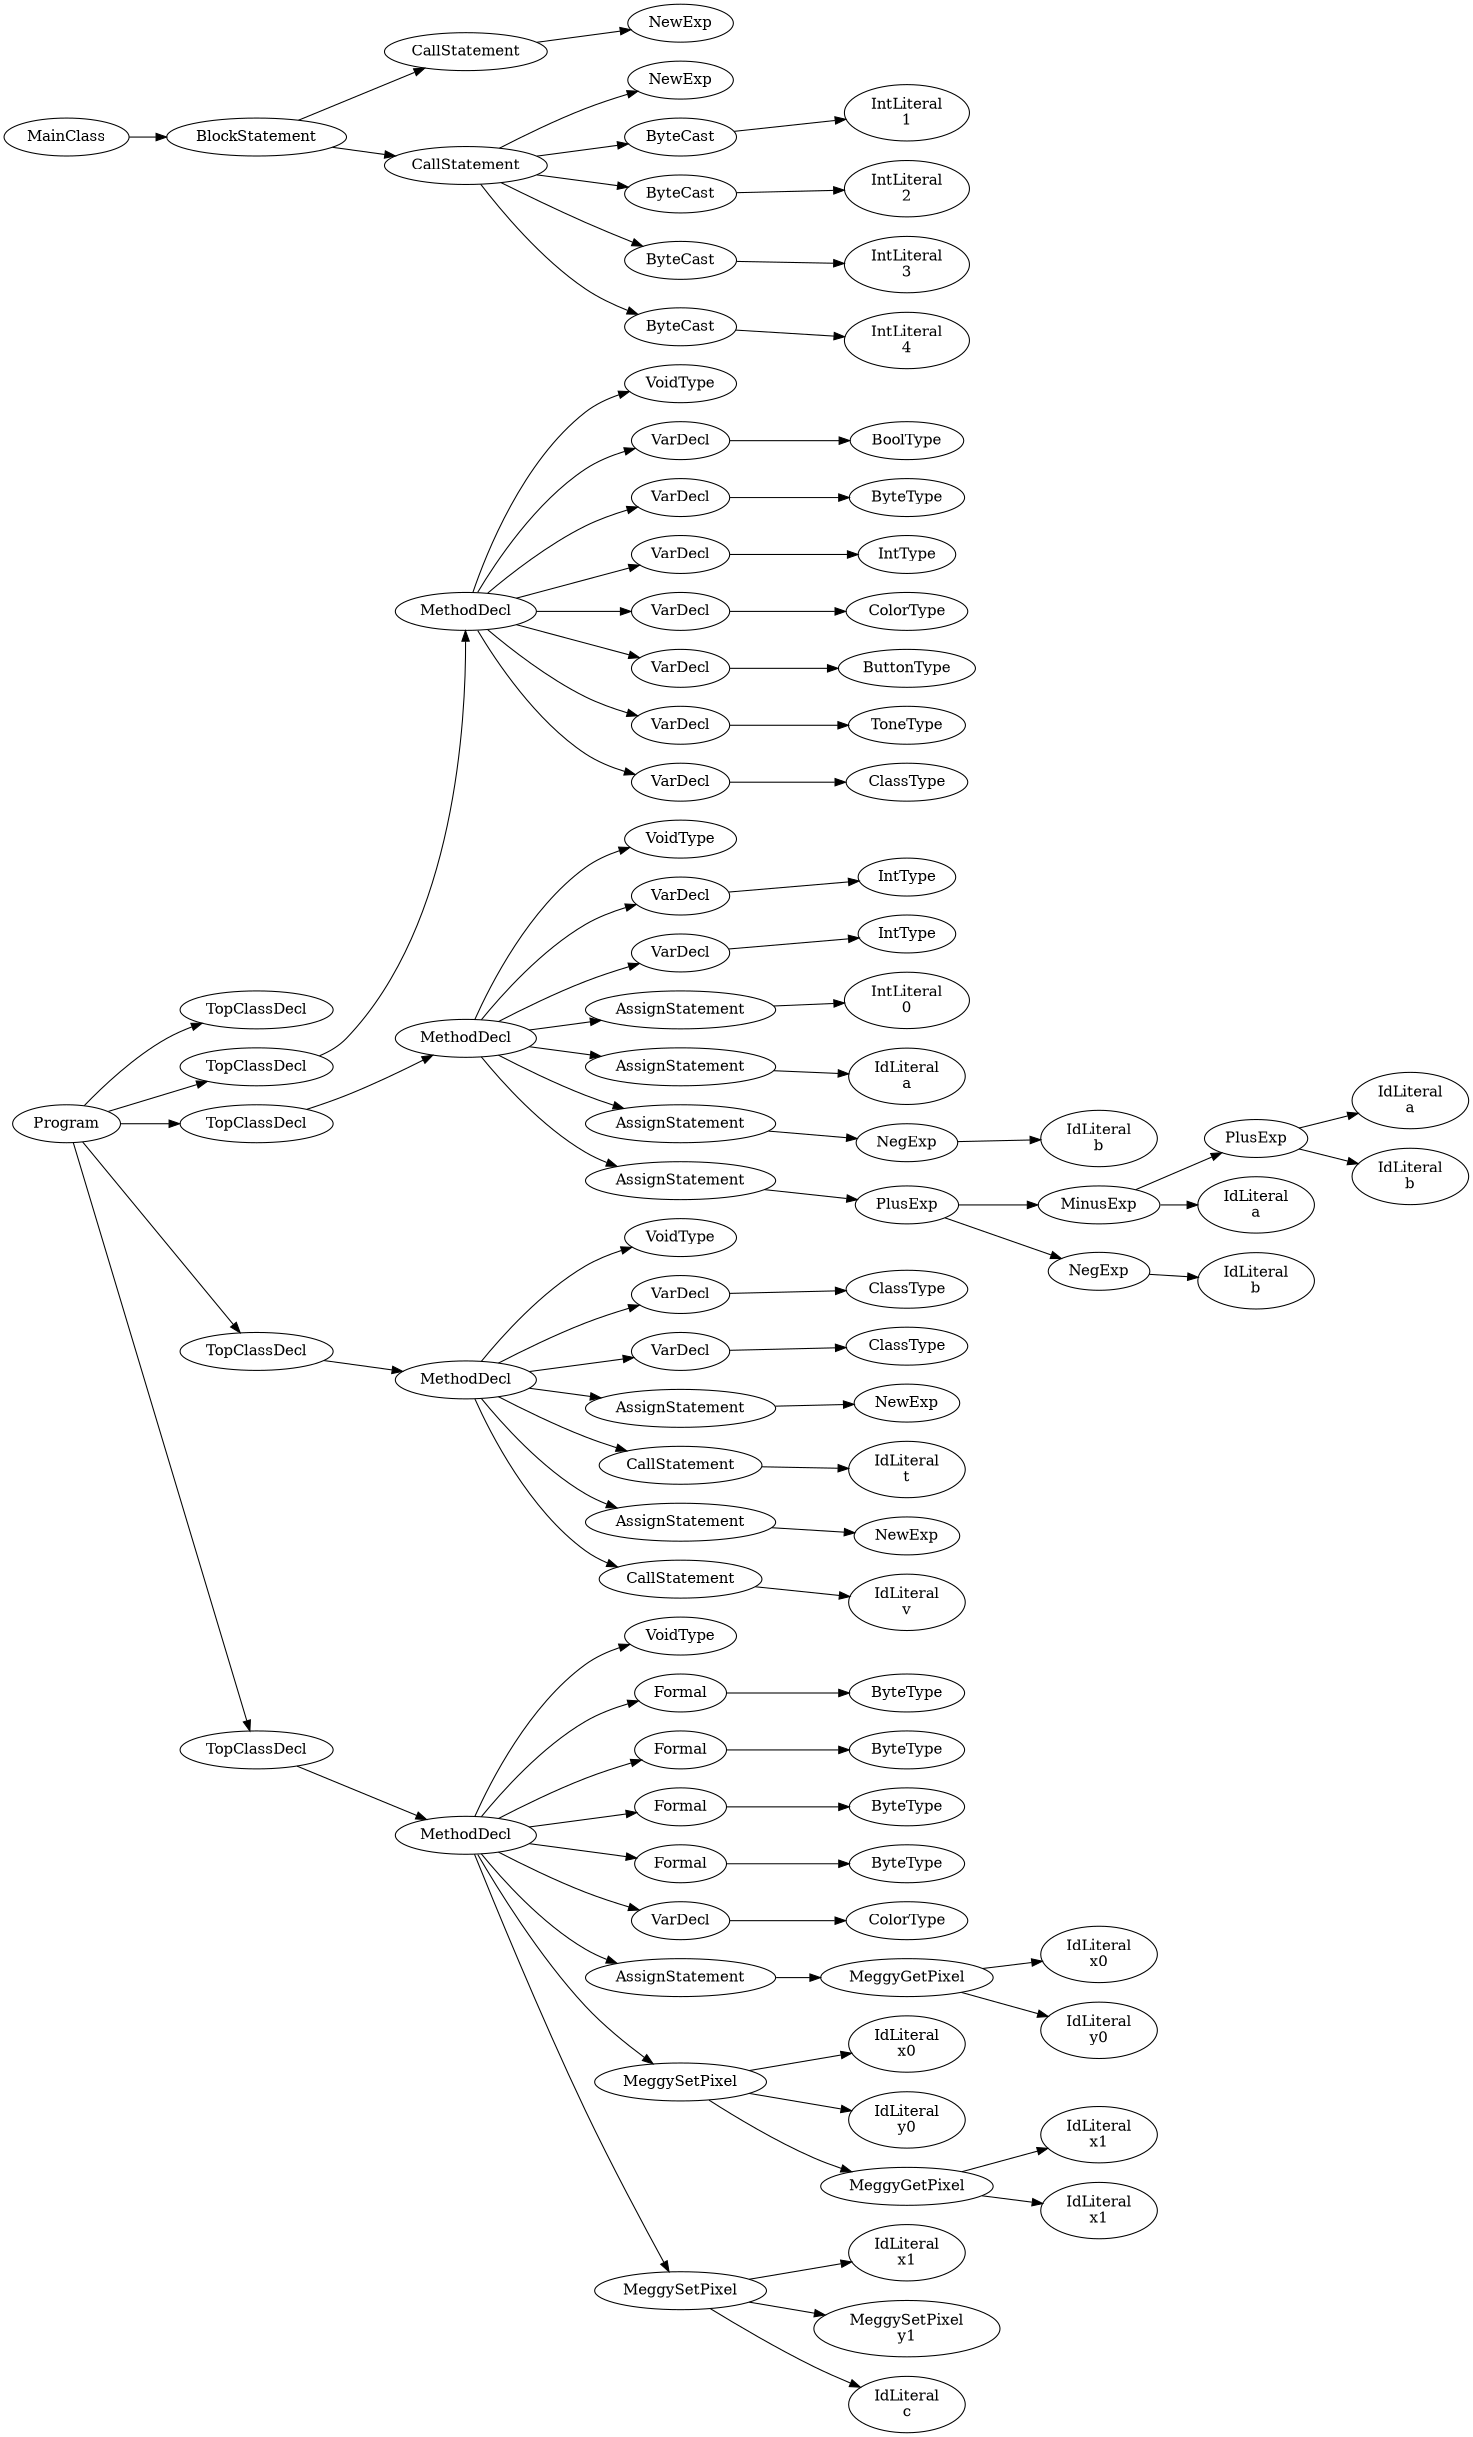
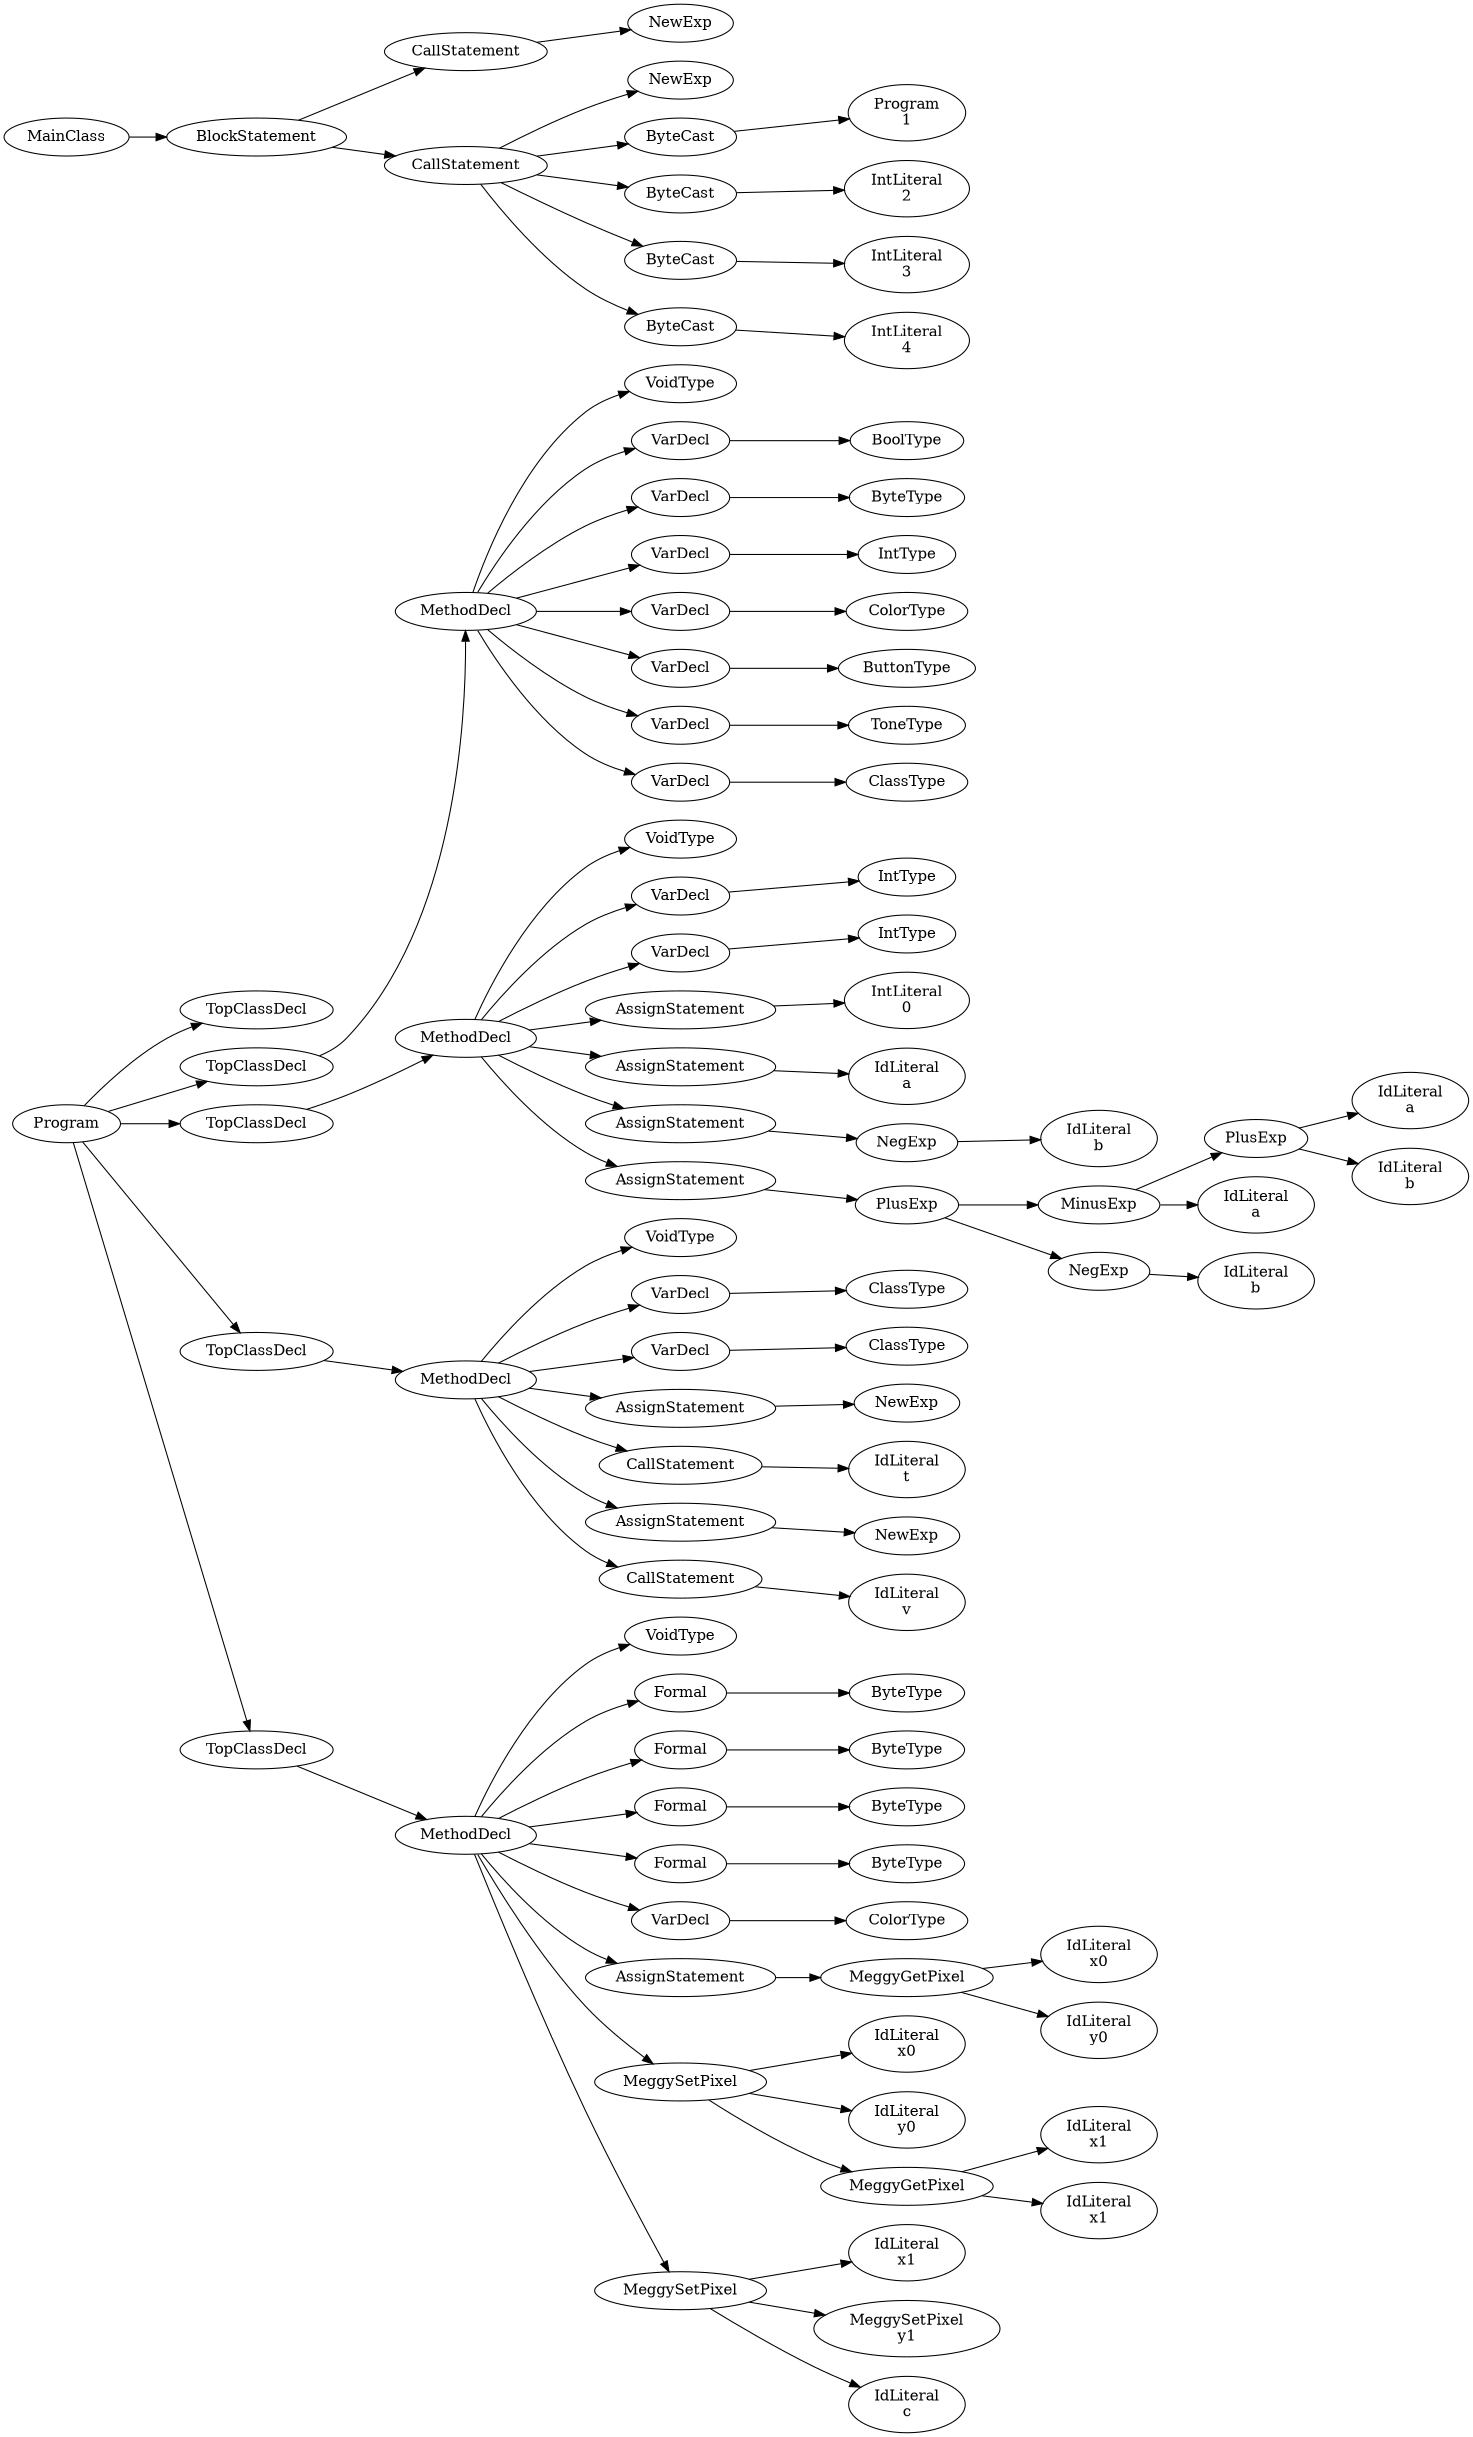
  digraph {
    fontname="DejaVu Serif"
    rankdir=LR
    node [fontname="DejaVu Serif"]
    edge [fontname="DejaVu Serif"]
    n1 [label=Program]
    n2 [label=TopClassDecl]
    n3 [label=TopClassDecl]
    n4 [label=TopClassDecl]
    n5 [label=TopClassDecl]
    n6 [label=TopClassDecl]
    n7 [label=MainClass]
    n8 [label=BlockStatement]
    n9 [label=MethodDecl]
    n10 [label=MethodDecl]
    n11 [label=MethodDecl]
    n12 [label=MethodDecl]
    n13 [label=CallStatement]
    n14 [label=CallStatement]
    n15 [label=NewExp]
    n16 [label=NewExp]
    n17 [label=ByteCast]
    n18 [label=ByteCast]
    n19 [label=ByteCast]
    n20 [label=ByteCast]
-   n21 [label="IntLiteral\n1"]
+   n21 [label="Program\n1"]
    n22 [label="IntLiteral\n2"]
    n23 [label="IntLiteral\n3"]
    n24 [label="IntLiteral\n4"]
    n25 [label=VoidType]
    n26 [label=VarDecl]
    n27 [label=VarDecl]
    n28 [label=VarDecl]
    n29 [label=VarDecl]
    n30 [label=VarDecl]
    n31 [label=VarDecl]
    n32 [label=VarDecl]
    n33 [label=BoolType]
    n34 [label=ByteType]
    n35 [label=IntType]
    n36 [label=ColorType]
    n37 [label=ButtonType]
    n38 [label=ToneType]
    n39 [label=ClassType]
    n40 [label=VoidType]
    n41 [label=VarDecl]
    n42 [label=VarDecl]
    n43 [label=AssignStatement]
    n44 [label=AssignStatement]
    n45 [label=AssignStatement]
    n46 [label=AssignStatement]
    n47 [label=IntType]
    n48 [label=IntType]
    n49 [label="IntLiteral\n0"]
    n50 [label="IdLiteral\na"]
    n51 [label=NegExp]
    n52 [label=PlusExp]
    n53 [label="IdLiteral\nb"]
    n54 [label=MinusExp]
    n55 [label=NegExp]
    n56 [label=PlusExp]
    n57 [label="IdLiteral\na"]
    n58 [label="IdLiteral\nb"]
    n59 [label="IdLiteral\na"]
    n60 [label="IdLiteral\nb"]
    n61 [label=VoidType]
    n62 [label=VarDecl]
    n63 [label=VarDecl]
    n64 [label=AssignStatement]
    n65 [label=CallStatement]
    n66 [label=AssignStatement]
    n67 [label=CallStatement]
    n68 [label=ClassType]
    n69 [label=ClassType]
    n70 [label=NewExp]
    n71 [label="IdLiteral\nt"]
    n72 [label=NewExp]
    n73 [label="IdLiteral\nv"]
    n74 [label=VoidType]
    n75 [label=Formal]
    n76 [label=Formal]
    n77 [label=Formal]
    n78 [label=Formal]
    n79 [label=VarDecl]
    n80 [label=AssignStatement]
    n81 [label=MeggySetPixel]
    n82 [label=MeggySetPixel]
    n83 [label=ByteType]
    n84 [label=ByteType]
    n85 [label=ByteType]
    n86 [label=ByteType]
    n87 [label=ColorType]
    n88 [label=MeggyGetPixel]
    n89 [label="IdLiteral\nx0"]
    n90 [label="IdLiteral\ny0"]
    n91 [label=MeggyGetPixel]
    n92 [label="IdLiteral\nx1"]
    n93 [label="MeggySetPixel\ny1"]
    n94 [label="IdLiteral\nc"]
    n95 [label="IdLiteral\nx0"]
    n96 [label="IdLiteral\ny0"]
    n97 [label="IdLiteral\nx1"]
    n98 [label="IdLiteral\nx1"]
    n1 -> n2
    n1 -> n3
    n1 -> n4
    n1 -> n5
    n1 -> n6
    n3 -> n9
    n4 -> n10
    n5 -> n11
    n6 -> n12
    n7 -> n8
    n8 -> n13
    n8 -> n14
    n9 -> n25
    n9 -> n26
    n9 -> n27
    n9 -> n28
    n9 -> n29
    n9 -> n30
    n9 -> n31
    n9 -> n32
    n10 -> n40
    n10 -> n41
    n10 -> n42
    n10 -> n43
    n10 -> n44
    n10 -> n45
    n10 -> n46
    n11 -> n61
    n11 -> n62
    n11 -> n63
    n11 -> n64
    n11 -> n65
    n11 -> n66
    n11 -> n67
    n12 -> n74
    n12 -> n75
    n12 -> n76
    n12 -> n77
    n12 -> n78
    n12 -> n79
    n12 -> n80
    n12 -> n81
    n12 -> n82
    n13 -> n15
    n14 -> n16
    n14 -> n17
    n14 -> n18
    n14 -> n19
    n14 -> n20
    n17 -> n21
    n18 -> n22
    n19 -> n23
    n20 -> n24
    n26 -> n33
    n27 -> n34
    n28 -> n35
    n29 -> n36
    n30 -> n37
    n31 -> n38
    n32 -> n39
    n41 -> n47
    n42 -> n48
    n43 -> n49
    n44 -> n50
    n45 -> n51
    n46 -> n52
    n51 -> n53
    n52 -> n54
    n52 -> n55
    n54 -> n56
    n54 -> n57
    n55 -> n58
    n56 -> n59
    n56 -> n60
    n62 -> n68
    n63 -> n69
    n64 -> n70
    n65 -> n71
    n66 -> n72
    n67 -> n73
    n75 -> n83
    n76 -> n84
    n77 -> n85
    n78 -> n86
    n79 -> n87
    n80 -> n88
    n81 -> n89
    n81 -> n90
    n81 -> n91
    n82 -> n92
    n82 -> n93
    n82 -> n94
    n88 -> n95
    n88 -> n96
    n91 -> n97
    n91 -> n98
  }
